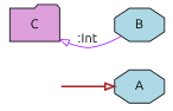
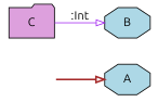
  digraph {
    fontname=Ubuntu
    rankdir=LR
    node [fontname=Ubuntu style=filled fillcolor=lightblue shape=octagon]
    edge [arrowhead=onormal fontname=Ubuntu]
    fake [style=invisible fillcolor="" shape=""]
    A [root=true]
    C [fillcolor=plum shape=folder]
    B
    fake -> A [color=brown style=bold]
-   B -> C [color=purple label=":Int"]
+   C -> B [color=purple label=":Int"]
  }
